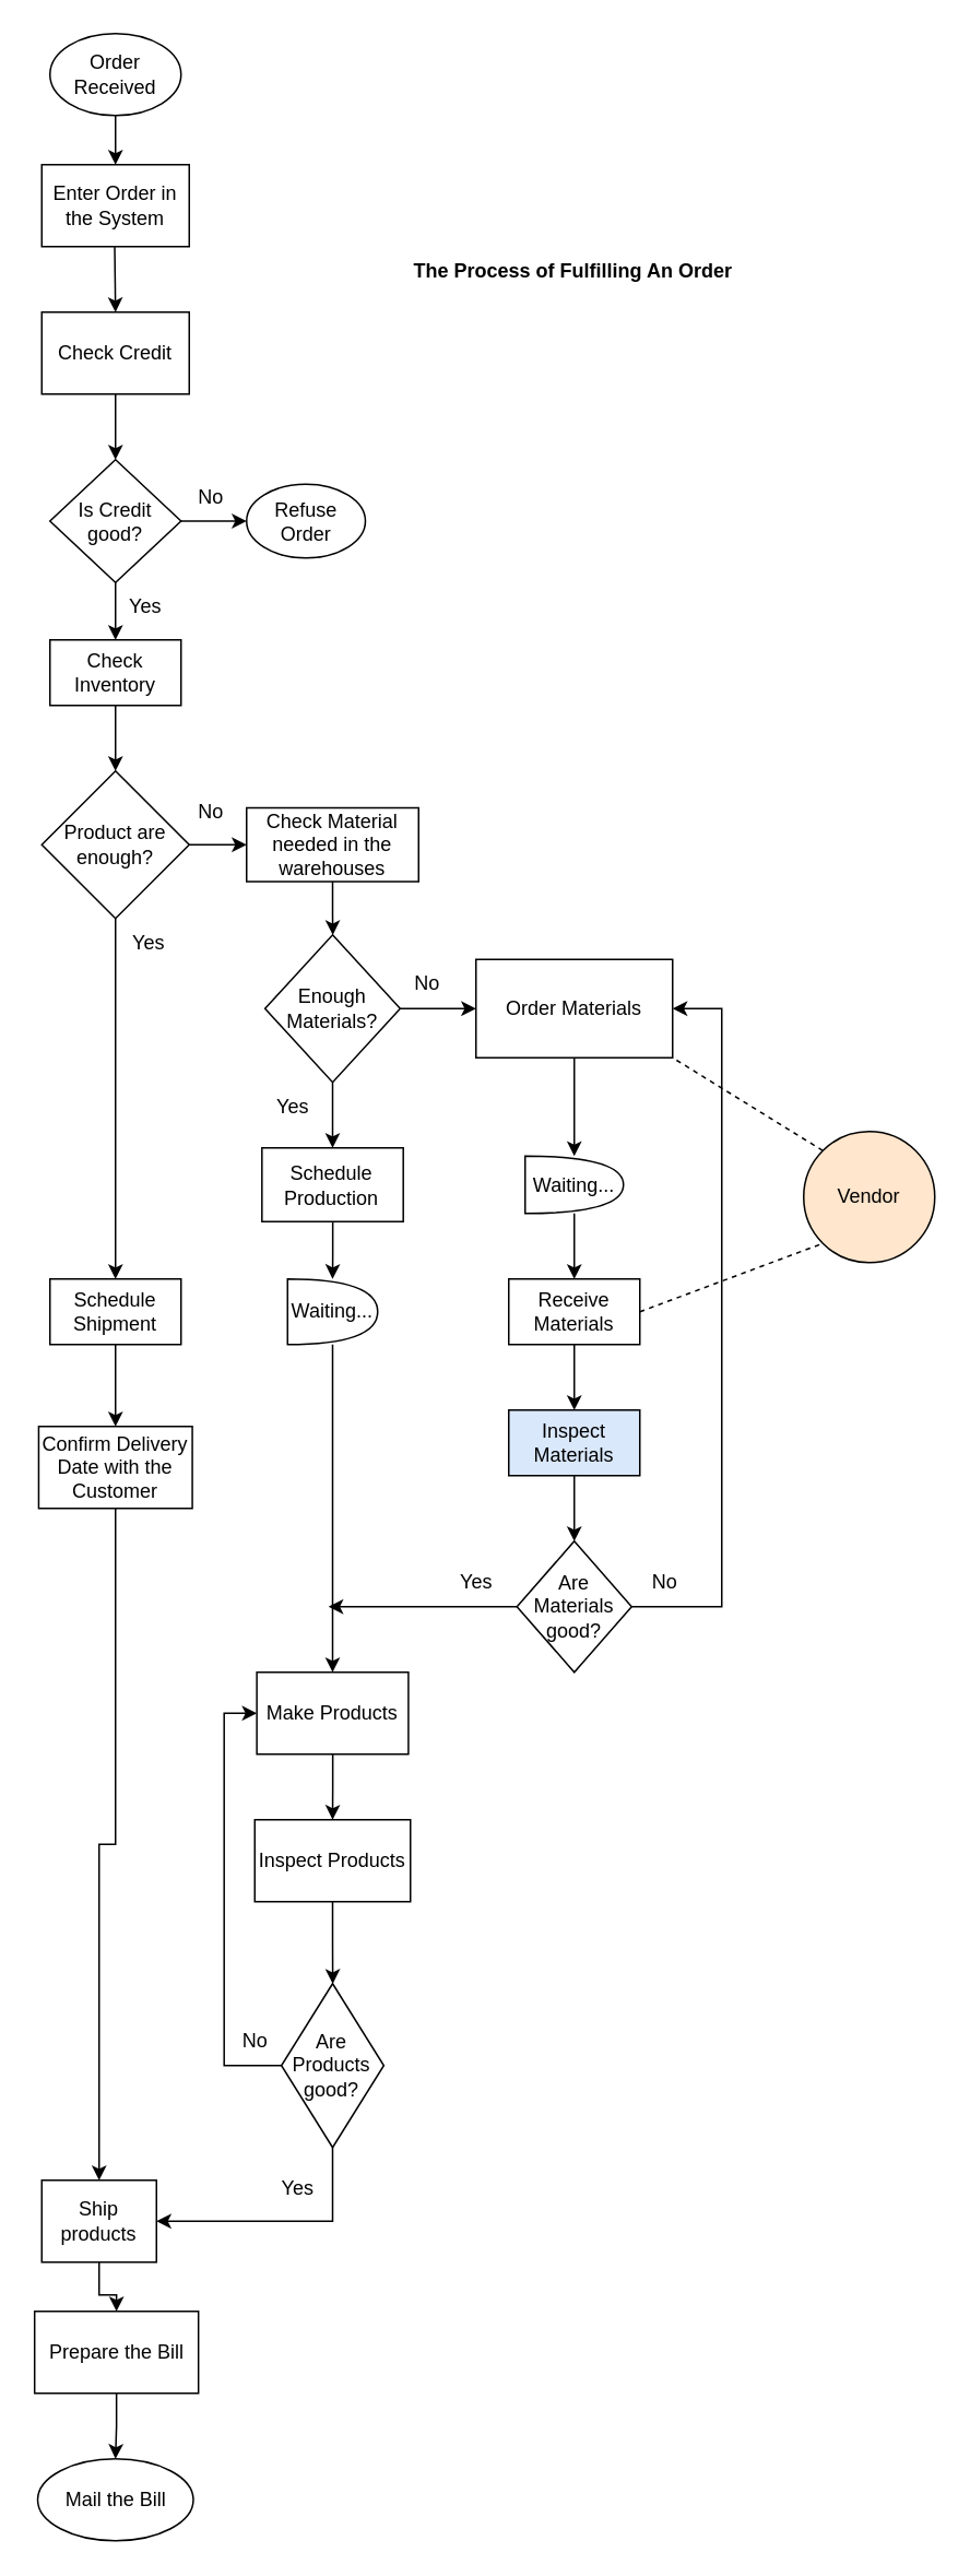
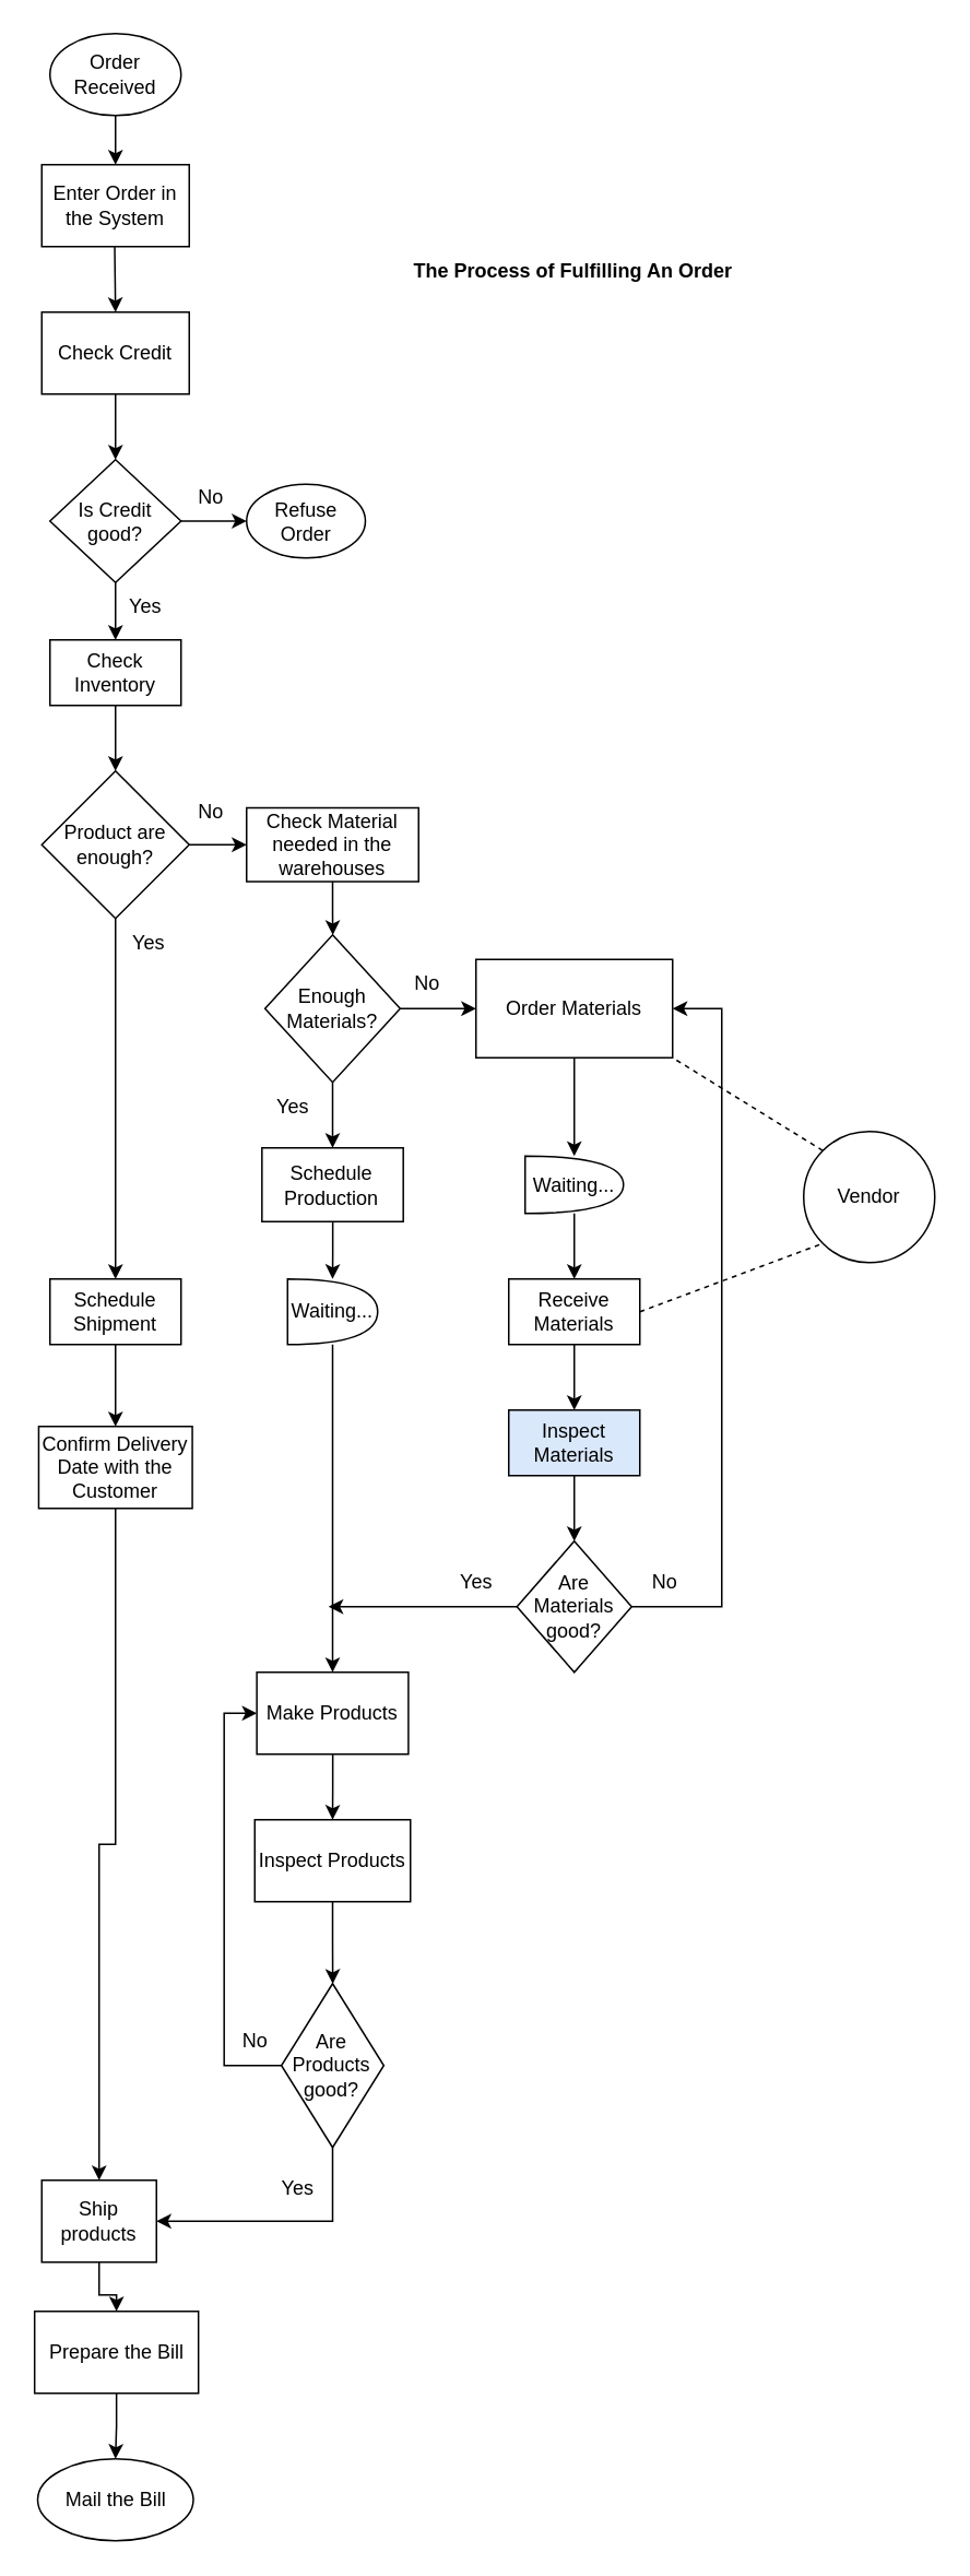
  <mxCell id="0" />
  <mxCell id="1" parent="0" />
  <mxCell id="2" value="Order Received" style="ellipse;whiteSpace=wrap;html=1;" vertex="1" parent="1"><mxGeometry x="30" y="20" width="80" height="50" as="geometry" /></mxCell>
  <mxCell id="3" value="Enter Order in the System" style="rounded=0;whiteSpace=wrap;html=1;" vertex="1" parent="1"><mxGeometry x="25" y="100" width="90" height="50" as="geometry" /></mxCell>
  <mxCell id="4" style="edgeStyle=orthogonalEdgeStyle;rounded=0;orthogonalLoop=1;jettySize=auto;html=1;exitX=0.5;exitY=1;exitDx=0;exitDy=0;" edge="1" parent="1" source="5" target="8"><mxGeometry relative="1" as="geometry"><mxPoint x="70" y="270" as="targetPoint" /></mxGeometry></mxCell>
  <mxCell id="5" value="Check Credit" style="rounded=0;whiteSpace=wrap;html=1;" vertex="1" parent="1"><mxGeometry x="25" y="190" width="90" height="50" as="geometry" /></mxCell>
  <mxCell id="6" value="" style="edgeStyle=orthogonalEdgeStyle;rounded=0;orthogonalLoop=1;jettySize=auto;html=1;" edge="1" parent="1" source="8" target="9"><mxGeometry relative="1" as="geometry" /></mxCell>
  <mxCell id="7" value="" style="edgeStyle=orthogonalEdgeStyle;rounded=0;orthogonalLoop=1;jettySize=auto;html=1;" edge="1" parent="1" source="8" target="11"><mxGeometry relative="1" as="geometry" /></mxCell>
  <mxCell id="8" value="Is Credit good?" style="rhombus;whiteSpace=wrap;html=1;" vertex="1" parent="1"><mxGeometry x="30" y="280" width="80" height="75" as="geometry" /></mxCell>
  <mxCell id="9" value="Refuse Order" style="ellipse;whiteSpace=wrap;html=1;" vertex="1" parent="1"><mxGeometry x="150" y="295" width="72.5" height="45" as="geometry" /></mxCell>
  <mxCell id="10" value="" style="edgeStyle=orthogonalEdgeStyle;rounded=0;orthogonalLoop=1;jettySize=auto;html=1;" edge="1" parent="1" source="11" target="14"><mxGeometry relative="1" as="geometry" /></mxCell>
  <mxCell id="11" value="Check Inventory" style="rounded=0;whiteSpace=wrap;html=1;" vertex="1" parent="1"><mxGeometry x="30" y="390" width="80" height="40" as="geometry" /></mxCell>
  <mxCell id="12" value="" style="edgeStyle=orthogonalEdgeStyle;rounded=0;orthogonalLoop=1;jettySize=auto;html=1;" edge="1" parent="1" source="14" target="16"><mxGeometry relative="1" as="geometry" /></mxCell>
  <mxCell id="13" style="edgeStyle=orthogonalEdgeStyle;rounded=0;orthogonalLoop=1;jettySize=auto;html=1;exitX=0.5;exitY=1;exitDx=0;exitDy=0;entryX=0.5;entryY=0;entryDx=0;entryDy=0;" edge="1" parent="1" source="14" target="29"><mxGeometry relative="1" as="geometry" /></mxCell>
  <mxCell id="14" value="Product are enough?" style="rhombus;whiteSpace=wrap;html=1;" vertex="1" parent="1"><mxGeometry x="25" y="470" width="90" height="90" as="geometry" /></mxCell>
  <mxCell id="15" value="" style="edgeStyle=orthogonalEdgeStyle;rounded=0;orthogonalLoop=1;jettySize=auto;html=1;" edge="1" parent="1" source="16" target="19"><mxGeometry relative="1" as="geometry" /></mxCell>
  <mxCell id="16" value="Check Material needed in the warehouses" style="rounded=0;whiteSpace=wrap;html=1;" vertex="1" parent="1"><mxGeometry x="150" y="492.5" width="105" height="45" as="geometry" /></mxCell>
  <mxCell id="17" value="" style="edgeStyle=orthogonalEdgeStyle;rounded=0;orthogonalLoop=1;jettySize=auto;html=1;" edge="1" parent="1" source="19" target="21"><mxGeometry relative="1" as="geometry" /></mxCell>
  <mxCell id="18" value="" style="edgeStyle=orthogonalEdgeStyle;rounded=0;orthogonalLoop=1;jettySize=auto;html=1;" edge="1" parent="1" source="19" target="25"><mxGeometry relative="1" as="geometry" /></mxCell>
  <mxCell id="19" value="Enough Materials?" style="rhombus;whiteSpace=wrap;html=1;" vertex="1" parent="1"><mxGeometry x="161.25" y="570" width="82.5" height="90" as="geometry" /></mxCell>
  <mxCell id="20" value="" style="edgeStyle=orthogonalEdgeStyle;rounded=0;orthogonalLoop=1;jettySize=auto;html=1;" edge="1" parent="1" source="21" target="23"><mxGeometry relative="1" as="geometry" /></mxCell>
  <mxCell id="21" value="Order Materials" style="rounded=0;whiteSpace=wrap;html=1;" vertex="1" parent="1"><mxGeometry x="290" y="585" width="120" height="60" as="geometry" /></mxCell>
  <mxCell id="22" value="" style="edgeStyle=orthogonalEdgeStyle;rounded=0;orthogonalLoop=1;jettySize=auto;html=1;" edge="1" parent="1" source="23" target="33"><mxGeometry relative="1" as="geometry" /></mxCell>
  <mxCell id="23" value="Waiting..." style="shape=or;whiteSpace=wrap;html=1;" vertex="1" parent="1"><mxGeometry x="320" y="705" width="60" height="35" as="geometry" /></mxCell>
  <mxCell id="24" value="" style="edgeStyle=orthogonalEdgeStyle;rounded=0;orthogonalLoop=1;jettySize=auto;html=1;" edge="1" parent="1" source="25" target="27"><mxGeometry relative="1" as="geometry" /></mxCell>
  <mxCell id="25" value="Schedule Production" style="rounded=0;whiteSpace=wrap;html=1;" vertex="1" parent="1"><mxGeometry x="159.38" y="700" width="86.25" height="45" as="geometry" /></mxCell>
  <mxCell id="26" style="edgeStyle=orthogonalEdgeStyle;rounded=0;orthogonalLoop=1;jettySize=auto;html=1;entryX=0.5;entryY=0;entryDx=0;entryDy=0;" edge="1" parent="1" source="27" target="40"><mxGeometry relative="1" as="geometry" /></mxCell>
  <mxCell id="27" value="Waiting..." style="shape=or;whiteSpace=wrap;html=1;" vertex="1" parent="1"><mxGeometry x="175.01" y="780" width="54.99" height="40" as="geometry" /></mxCell>
  <mxCell id="28" value="" style="edgeStyle=orthogonalEdgeStyle;rounded=0;orthogonalLoop=1;jettySize=auto;html=1;" edge="1" parent="1" source="29" target="31"><mxGeometry relative="1" as="geometry" /></mxCell>
  <mxCell id="29" value="Schedule Shipment" style="rounded=0;whiteSpace=wrap;html=1;" vertex="1" parent="1"><mxGeometry x="30" y="780" width="80" height="40" as="geometry" /></mxCell>
  <mxCell id="30" style="edgeStyle=orthogonalEdgeStyle;rounded=0;orthogonalLoop=1;jettySize=auto;html=1;exitX=0.5;exitY=1;exitDx=0;exitDy=0;entryX=0.5;entryY=0;entryDx=0;entryDy=0;" edge="1" parent="1" source="31" target="47"><mxGeometry relative="1" as="geometry" /></mxCell>
  <mxCell id="31" value="Confirm Delivery Date with the Customer" style="rounded=0;whiteSpace=wrap;html=1;" vertex="1" parent="1"><mxGeometry x="23.13" y="870" width="93.75" height="50" as="geometry" /></mxCell>
  <mxCell id="32" value="" style="edgeStyle=orthogonalEdgeStyle;rounded=0;orthogonalLoop=1;jettySize=auto;html=1;" edge="1" parent="1" source="33" target="35"><mxGeometry relative="1" as="geometry" /></mxCell>
  <mxCell id="33" value="Receive Materials" style="rounded=0;whiteSpace=wrap;html=1;" vertex="1" parent="1"><mxGeometry x="310" y="780" width="80" height="40" as="geometry" /></mxCell>
  <mxCell id="34" value="" style="edgeStyle=orthogonalEdgeStyle;rounded=0;orthogonalLoop=1;jettySize=auto;html=1;" edge="1" parent="1" source="35" target="38"><mxGeometry relative="1" as="geometry" /></mxCell>
  <mxCell id="35" value="Inspect Materials" style="rounded=0;whiteSpace=wrap;html=1;fillColor=#dae8fc;" vertex="1" parent="1"><mxGeometry x="310" y="860" width="80" height="40" as="geometry" /></mxCell>
  <mxCell id="36" style="edgeStyle=orthogonalEdgeStyle;rounded=0;orthogonalLoop=1;jettySize=auto;html=1;exitX=1;exitY=0.5;exitDx=0;exitDy=0;entryX=1;entryY=0.5;entryDx=0;entryDy=0;" edge="1" parent="1" source="38" target="21"><mxGeometry relative="1" as="geometry"><Array as="points"><mxPoint x="440" y="980" /><mxPoint x="440" y="615" /></Array></mxGeometry></mxCell>
  <mxCell id="37" style="edgeStyle=orthogonalEdgeStyle;rounded=0;orthogonalLoop=1;jettySize=auto;html=1;exitX=0;exitY=0.5;exitDx=0;exitDy=0;" edge="1" parent="1" source="38"><mxGeometry relative="1" as="geometry"><mxPoint x="200" y="980" as="targetPoint" /></mxGeometry></mxCell>
  <mxCell id="38" value="Are Materials good?" style="rhombus;whiteSpace=wrap;html=1;" vertex="1" parent="1"><mxGeometry x="315" y="940" width="70" height="80" as="geometry" /></mxCell>
  <mxCell id="39" value="" style="edgeStyle=orthogonalEdgeStyle;rounded=0;orthogonalLoop=1;jettySize=auto;html=1;" edge="1" parent="1" source="40" target="42"><mxGeometry relative="1" as="geometry" /></mxCell>
  <mxCell id="40" value="Make Products" style="rounded=0;whiteSpace=wrap;html=1;" vertex="1" parent="1"><mxGeometry x="156.25" y="1020" width="92.5" height="50" as="geometry" /></mxCell>
  <mxCell id="41" value="" style="edgeStyle=orthogonalEdgeStyle;rounded=0;orthogonalLoop=1;jettySize=auto;html=1;" edge="1" parent="1" source="42" target="45"><mxGeometry relative="1" as="geometry" /></mxCell>
  <mxCell id="42" value="Inspect Products" style="rounded=0;whiteSpace=wrap;html=1;" vertex="1" parent="1"><mxGeometry x="155" y="1110" width="95" height="50" as="geometry" /></mxCell>
  <mxCell id="43" style="edgeStyle=orthogonalEdgeStyle;rounded=0;orthogonalLoop=1;jettySize=auto;html=1;exitX=0.5;exitY=1;exitDx=0;exitDy=0;entryX=1;entryY=0.5;entryDx=0;entryDy=0;" edge="1" parent="1" source="45" target="47"><mxGeometry relative="1" as="geometry" /></mxCell>
  <mxCell id="44" style="edgeStyle=orthogonalEdgeStyle;rounded=0;orthogonalLoop=1;jettySize=auto;html=1;exitX=0;exitY=0.5;exitDx=0;exitDy=0;entryX=0;entryY=0.5;entryDx=0;entryDy=0;" edge="1" parent="1" source="45" target="40"><mxGeometry relative="1" as="geometry"><mxPoint x="110" y="1040" as="targetPoint" /></mxGeometry></mxCell>
  <mxCell id="45" value="Are Products good?" style="rhombus;whiteSpace=wrap;html=1;" vertex="1" parent="1"><mxGeometry x="171.26" y="1210" width="62.49" height="100" as="geometry" /></mxCell>
  <mxCell id="46" value="" style="edgeStyle=orthogonalEdgeStyle;rounded=0;orthogonalLoop=1;jettySize=auto;html=1;" edge="1" parent="1" source="47" target="49"><mxGeometry relative="1" as="geometry" /></mxCell>
  <mxCell id="47" value="Ship products" style="rounded=0;whiteSpace=wrap;html=1;" vertex="1" parent="1"><mxGeometry x="25" y="1330" width="70" height="50" as="geometry" /></mxCell>
  <mxCell id="48" value="" style="edgeStyle=orthogonalEdgeStyle;rounded=0;orthogonalLoop=1;jettySize=auto;html=1;" edge="1" parent="1" source="49" target="50"><mxGeometry relative="1" as="geometry" /></mxCell>
  <mxCell id="49" value="Prepare the Bill" style="rounded=0;whiteSpace=wrap;html=1;" vertex="1" parent="1"><mxGeometry x="20.63" y="1410" width="99.99" height="50" as="geometry" /></mxCell>
  <mxCell id="50" value="Mail the Bill" style="ellipse;whiteSpace=wrap;html=1;" vertex="1" parent="1"><mxGeometry x="22.5" y="1500" width="94.99" height="50" as="geometry" /></mxCell>
  <mxCell id="51" value="" style="endArrow=classic;html=1;rounded=0;exitX=0.5;exitY=1;exitDx=0;exitDy=0;entryX=0.5;entryY=0;entryDx=0;entryDy=0;" edge="1" parent="1" source="2" target="3"><mxGeometry width="50" height="50" relative="1" as="geometry"><mxPoint x="190" y="160" as="sourcePoint" /><mxPoint x="240" y="110" as="targetPoint" /></mxGeometry></mxCell>
  <mxCell id="52" value="" style="endArrow=classic;html=1;rounded=0;exitX=0.5;exitY=1;exitDx=0;exitDy=0;entryX=0.5;entryY=0;entryDx=0;entryDy=0;" edge="1" parent="1" target="5"><mxGeometry width="50" height="50" relative="1" as="geometry"><mxPoint x="69.5" y="150" as="sourcePoint" /><mxPoint x="69.5" y="180" as="targetPoint" /></mxGeometry></mxCell>
  <mxCell id="53" value="No" style="text;html=1;align=center;verticalAlign=middle;resizable=0;points=[];autosize=1;strokeColor=none;fillColor=none;" vertex="1" parent="1"><mxGeometry x="107.5" y="288" width="40" height="30" as="geometry" /></mxCell>
  <mxCell id="54" value="Yes" style="text;html=1;align=center;verticalAlign=middle;resizable=0;points=[];autosize=1;strokeColor=none;fillColor=none;" vertex="1" parent="1"><mxGeometry x="67.5" y="355" width="40" height="30" as="geometry" /></mxCell>
  <mxCell id="55" value="No" style="text;html=1;align=center;verticalAlign=middle;resizable=0;points=[];autosize=1;strokeColor=none;fillColor=none;" vertex="1" parent="1"><mxGeometry x="107.5" y="480" width="40" height="30" as="geometry" /></mxCell>
  <mxCell id="56" value="Yes" style="text;html=1;align=center;verticalAlign=middle;resizable=0;points=[];autosize=1;strokeColor=none;fillColor=none;" vertex="1" parent="1"><mxGeometry x="70" y="560" width="40" height="30" as="geometry" /></mxCell>
  <mxCell id="57" value="No" style="text;html=1;align=center;verticalAlign=middle;resizable=0;points=[];autosize=1;strokeColor=none;fillColor=none;" vertex="1" parent="1"><mxGeometry x="240" y="585" width="40" height="30" as="geometry" /></mxCell>
  <mxCell id="58" value="Yes" style="text;html=1;align=center;verticalAlign=middle;resizable=0;points=[];autosize=1;strokeColor=none;fillColor=none;" vertex="1" parent="1"><mxGeometry x="157.5" y="660" width="40" height="30" as="geometry" /></mxCell>
  <mxCell id="59" value="Yes" style="text;html=1;align=center;verticalAlign=middle;resizable=0;points=[];autosize=1;strokeColor=none;fillColor=none;" vertex="1" parent="1"><mxGeometry x="270" y="950" width="40" height="30" as="geometry" /></mxCell>
  <mxCell id="60" value="No" style="text;html=1;align=center;verticalAlign=middle;resizable=0;points=[];autosize=1;strokeColor=none;fillColor=none;" vertex="1" parent="1"><mxGeometry x="385" y="950" width="40" height="30" as="geometry" /></mxCell>
  <mxCell id="61" value="No" style="text;html=1;align=center;verticalAlign=middle;resizable=0;points=[];autosize=1;strokeColor=none;fillColor=none;" vertex="1" parent="1"><mxGeometry x="135.01" y="1230" width="40" height="30" as="geometry" /></mxCell>
  <mxCell id="62" value="Yes" style="text;html=1;align=center;verticalAlign=middle;resizable=0;points=[];autosize=1;strokeColor=none;fillColor=none;" vertex="1" parent="1"><mxGeometry x="161.25" y="1320" width="40" height="30" as="geometry" /></mxCell>
- <mxCell id="63" value="Vendor" style="ellipse;whiteSpace=wrap;html=1;aspect=fixed;fillColor=#ffe6cc;" vertex="1" parent="1"><mxGeometry x="490" y="690" width="80" height="80" as="geometry" /></mxCell>
+ <mxCell id="63" value="Vendor" style="ellipse;whiteSpace=wrap;html=1;aspect=fixed;" vertex="1" parent="1"><mxGeometry x="490" y="690" width="80" height="80" as="geometry" /></mxCell>
  <mxCell id="64" value="" style="endArrow=none;dashed=1;html=1;rounded=0;entryX=1;entryY=1;entryDx=0;entryDy=0;exitX=0;exitY=0;exitDx=0;exitDy=0;" edge="1" parent="1" source="63" target="21"><mxGeometry width="50" height="50" relative="1" as="geometry"><mxPoint x="190" y="800" as="sourcePoint" /><mxPoint x="240" y="750" as="targetPoint" /></mxGeometry></mxCell>
  <mxCell id="65" value="" style="endArrow=none;dashed=1;html=1;rounded=0;entryX=0;entryY=1;entryDx=0;entryDy=0;exitX=1;exitY=0.5;exitDx=0;exitDy=0;" edge="1" parent="1" source="33" target="63"><mxGeometry width="50" height="50" relative="1" as="geometry"><mxPoint x="440" y="810" as="sourcePoint" /><mxPoint x="490" y="760" as="targetPoint" /></mxGeometry></mxCell>
  <mxCell id="66" value="The Process of Fulfilling An Order" style="text;html=1;align=center;verticalAlign=middle;resizable=0;points=[];autosize=1;strokeColor=none;fillColor=none;fontStyle=1" vertex="1" parent="1"><mxGeometry x="248.75" y="150" width="200" height="30" as="geometry" /></mxCell>
